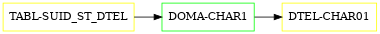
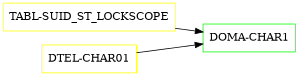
  digraph {
    rankdir=LR
    node [color=yellow shape=box]
    "DOMA-CHAR1" [color=green]
-   "TABL-SUID_ST_LOCKSCOPE" [label="TABL-SUID_ST_DTEL"]
+   "TABL-SUID_ST_LOCKSCOPE"
    "DTEL-CHAR01"
    "TABL-SUID_ST_LOCKSCOPE" -> "DOMA-CHAR1"
-   "DOMA-CHAR1" -> "DTEL-CHAR01"
+   "DTEL-CHAR01" -> "DOMA-CHAR1"
  }
